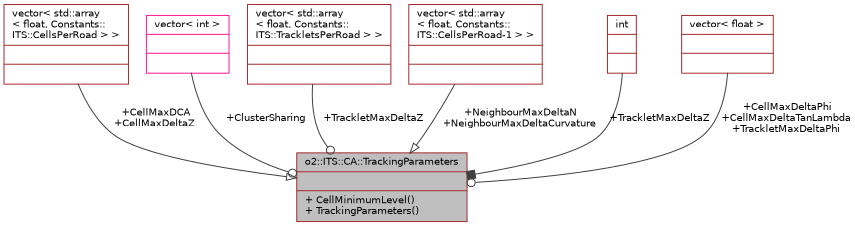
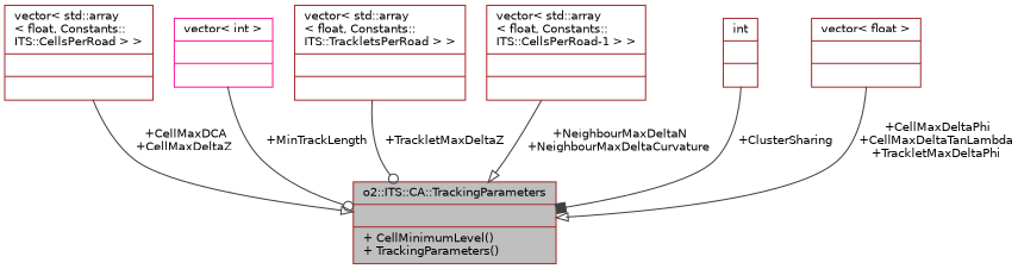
  digraph {
    node [color=brown fontname=Helvetica fontsize=10 shape=record]
    edge [arrowhead=odot color=grey25 fontname=Helvetica fontsize=10 labelfontname=Helvetica labelfontsize=10 style=solid]
    n1 [fillcolor=grey75 fontcolor=black height=0.2 label="{o2::ITS::CA::TrackingParameters\n||+ CellMinimumLevel()\l+ TrackingParameters()\l}" style=filled width=0.4]
    n2 [height=0.2 label="{vector\< std::array\l\< float, Constants::\lITS::CellsPerRoad \> \>\n||}" width=0.4]
    n3 [color=deeppink height=0.2 label="{vector\< int \>\n||}" width=0.4]
    n4 [height=0.2 label="{vector\< std::array\l\< float, Constants::\lITS::TrackletsPerRoad \> \>\n||}" width=0.4]
    n5 [height=0.2 label="{vector\< std::array\l\< float, Constants::\lITS::CellsPerRoad-1 \> \>\n||}" width=0.4]
    n6 [height=0.2 label="{int\n||}" width=0.4]
    n7 [height=0.2 label="{vector\< float \>\n||}" width=0.4]
    n2 -> n1 [arrowhead=onormal label=" +CellMaxDCA\n+CellMaxDeltaZ"]
-   n3 -> n1 [label=" +ClusterSharing"]
+   n3 -> n1 [label=" +MinTrackLength"]
    n4 -> n1 [label=" +TrackletMaxDeltaZ"]
    n5 -> n1 [arrowhead=onormal label=" +NeighbourMaxDeltaN\n+NeighbourMaxDeltaCurvature"]
-   n6 -> n1 [arrowhead=box label=" +TrackletMaxDeltaZ"]
-   n7 -> n1 [label=" +CellMaxDeltaPhi\n+CellMaxDeltaTanLambda\n+TrackletMaxDeltaPhi"]
+   n6 -> n1 [arrowhead=box label=" +ClusterSharing"]
+   n7 -> n1 [arrowhead=onormal label=" +CellMaxDeltaPhi\n+CellMaxDeltaTanLambda\n+TrackletMaxDeltaPhi"]
  }
